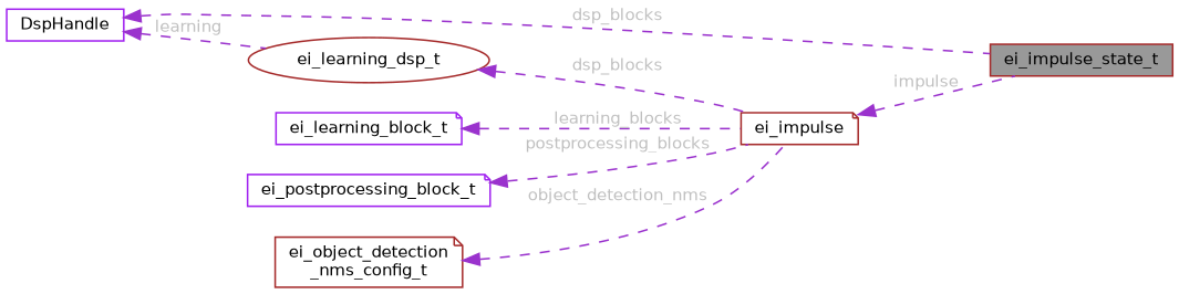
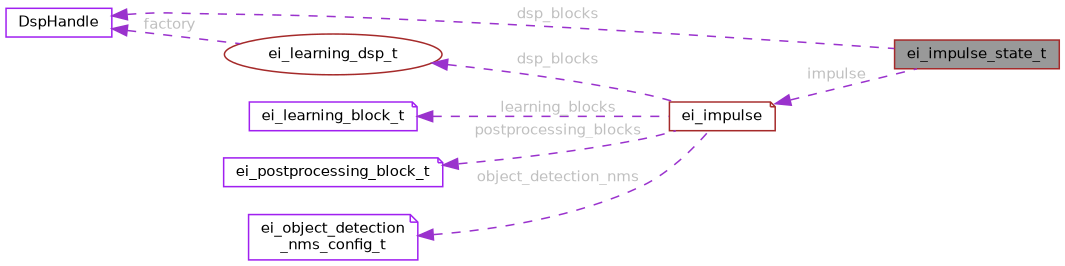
  digraph {
    rankdir=LR
    node [color=purple fillcolor=white fontname=Helvetica fontsize=10 shape=note style=filled]
    edge [color=darkorchid3 dir=back fontcolor=grey fontname=Helvetica fontsize=10 labelfontname=Helvetica labelfontsize=10 style=dashed]
    n1 [color=brown fillcolor=grey60 fontcolor=black height=0.2 label=ei_impulse_state_t shape=box width=0.4]
    n2 [color=brown height=0.2 label=ei_impulse width=0.4]
    n3 [color=brown height=0.2 label=ei_learning_dsp_t shape=ellipse width=0.4]
    n4 [height=0.2 label=DspHandle shape=box width=0.4]
    n5 [height=0.2 label=ei_learning_block_t width=0.4]
    n6 [height=0.2 label=ei_postprocessing_block_t width=0.4]
-   n7 [color=brown height=0.2 label="ei_object_detection\l_nms_config_t" width=0.4]
+   n7 [height=0.2 label="ei_object_detection\l_nms_config_t" width=0.4]
    n2 -> n1 [label=" impulse"]
    n3 -> n2 [label=" dsp_blocks"]
    n4 -> n1 [label=" dsp_blocks"]
-   n4 -> n3 [label=" learning"]
+   n4 -> n3 [label=" factory"]
    n5 -> n2 [label=" learning_blocks"]
    n6 -> n2 [label=" postprocessing_blocks"]
    n7 -> n2 [label=" object_detection_nms"]
  }
